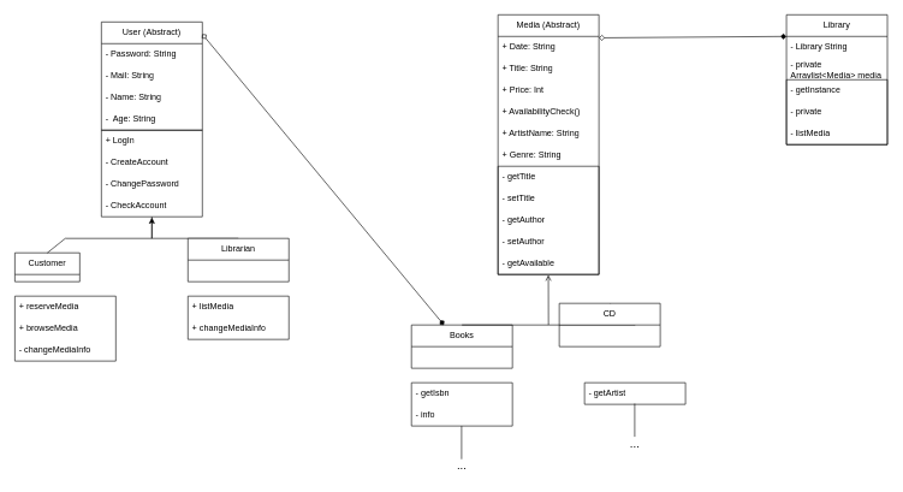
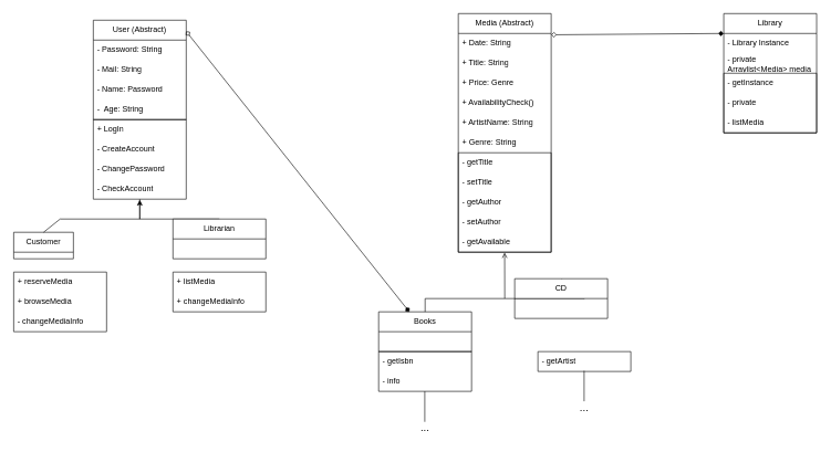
  <mxCell id="0" />
  <mxCell id="1" parent="0" />
  <mxCell id="2" value="User (Abstract)" style="swimlane;fontStyle=0;childLayout=stackLayout;horizontal=1;startSize=30;horizontalStack=0;resizeParent=1;resizeParentMax=0;resizeLast=0;collapsible=1;marginBottom=0;whiteSpace=wrap;html=1;" parent="1" vertex="1"><mxGeometry y="30" width="140" height="150" as="geometry" x="140" /></mxCell>
  <mxCell id="3" value="- Password: String" style="text;strokeColor=none;fillColor=none;align=left;verticalAlign=middle;spacingLeft=4;spacingRight=4;overflow=hidden;points=[[0,0.5],[1,0.5]];portConstraint=eastwest;rotatable=0;whiteSpace=wrap;html=1;" parent="2" vertex="1"><mxGeometry y="30" width="140" height="30" as="geometry" /></mxCell>
  <mxCell id="4" value="- Mail: String" style="text;strokeColor=none;fillColor=none;align=left;verticalAlign=middle;spacingLeft=4;spacingRight=4;overflow=hidden;points=[[0,0.5],[1,0.5]];portConstraint=eastwest;rotatable=0;whiteSpace=wrap;html=1;" parent="2" vertex="1"><mxGeometry y="60" width="140" height="30" as="geometry" /></mxCell>
- <mxCell id="5" value="- Name: String" style="text;strokeColor=none;fillColor=none;align=left;verticalAlign=middle;spacingLeft=4;spacingRight=4;overflow=hidden;points=[[0,0.5],[1,0.5]];portConstraint=eastwest;rotatable=0;whiteSpace=wrap;html=1;" parent="2" vertex="1"><mxGeometry y="90" width="140" height="30" as="geometry" /></mxCell>
+ <mxCell id="5" value="- Name: Password" style="text;strokeColor=none;fillColor=none;align=left;verticalAlign=middle;spacingLeft=4;spacingRight=4;overflow=hidden;points=[[0,0.5],[1,0.5]];portConstraint=eastwest;rotatable=0;whiteSpace=wrap;html=1;" parent="2" vertex="1"><mxGeometry y="90" width="140" height="30" as="geometry" /></mxCell>
  <mxCell id="6" value="-&amp;nbsp; Age: String" style="text;strokeColor=none;fillColor=none;align=left;verticalAlign=middle;spacingLeft=4;spacingRight=4;overflow=hidden;points=[[0,0.5],[1,0.5]];portConstraint=eastwest;rotatable=0;whiteSpace=wrap;html=1;" parent="2" vertex="1"><mxGeometry y="120" width="140" height="30" as="geometry" /></mxCell>
  <mxCell id="7" value="Media (Abstract)" style="swimlane;fontStyle=0;childLayout=stackLayout;horizontal=1;startSize=30;horizontalStack=0;resizeParent=1;resizeParentMax=0;resizeLast=0;collapsible=1;marginBottom=0;whiteSpace=wrap;html=1;" parent="1" vertex="1"><mxGeometry x="690" y="20" width="140" height="360" as="geometry" /></mxCell>
  <mxCell id="8" value="+ Date: String" style="text;strokeColor=none;fillColor=none;align=left;verticalAlign=middle;spacingLeft=4;spacingRight=4;overflow=hidden;points=[[0,0.5],[1,0.5]];portConstraint=eastwest;rotatable=0;whiteSpace=wrap;html=1;" parent="7" vertex="1"><mxGeometry y="30" width="140" height="30" as="geometry" /></mxCell>
  <mxCell id="9" value="+ Title: String" style="text;strokeColor=none;fillColor=none;align=left;verticalAlign=middle;spacingLeft=4;spacingRight=4;overflow=hidden;points=[[0,0.5],[1,0.5]];portConstraint=eastwest;rotatable=0;whiteSpace=wrap;html=1;" parent="7" vertex="1"><mxGeometry y="60" width="140" height="30" as="geometry" /></mxCell>
- <mxCell id="10" value="+ Price: Int" style="text;strokeColor=none;fillColor=none;align=left;verticalAlign=middle;spacingLeft=4;spacingRight=4;overflow=hidden;points=[[0,0.5],[1,0.5]];portConstraint=eastwest;rotatable=0;whiteSpace=wrap;html=1;" parent="7" vertex="1"><mxGeometry y="90" width="140" height="30" as="geometry" /></mxCell>
+ <mxCell id="10" value="+ Price: Genre" style="text;strokeColor=none;fillColor=none;align=left;verticalAlign=middle;spacingLeft=4;spacingRight=4;overflow=hidden;points=[[0,0.5],[1,0.5]];portConstraint=eastwest;rotatable=0;whiteSpace=wrap;html=1;" parent="7" vertex="1"><mxGeometry y="90" width="140" height="30" as="geometry" /></mxCell>
  <mxCell id="11" value="+ AvailabilityCheck()" style="text;strokeColor=none;fillColor=none;align=left;verticalAlign=middle;spacingLeft=4;spacingRight=4;overflow=hidden;points=[[0,0.5],[1,0.5]];portConstraint=eastwest;rotatable=0;whiteSpace=wrap;html=1;" parent="7" vertex="1"><mxGeometry y="120" width="140" height="30" as="geometry" /></mxCell>
  <mxCell id="12" value="+ ArtistName: String" style="text;strokeColor=none;fillColor=none;align=left;verticalAlign=middle;spacingLeft=4;spacingRight=4;overflow=hidden;points=[[0,0.5],[1,0.5]];portConstraint=eastwest;rotatable=0;whiteSpace=wrap;html=1;" parent="7" vertex="1"><mxGeometry y="150" width="140" height="30" as="geometry" /></mxCell>
  <mxCell id="13" value="+ Genre: String" style="text;strokeColor=none;fillColor=none;align=left;verticalAlign=middle;spacingLeft=4;spacingRight=4;overflow=hidden;points=[[0,0.5],[1,0.5]];portConstraint=eastwest;rotatable=0;whiteSpace=wrap;html=1;" parent="7" vertex="1"><mxGeometry y="180" width="140" height="30" as="geometry" /></mxCell>
  <mxCell id="14" value="" style="swimlane;fontStyle=0;childLayout=stackLayout;horizontal=1;startSize=0;horizontalStack=0;resizeParent=1;resizeParentMax=0;resizeLast=0;collapsible=1;marginBottom=0;whiteSpace=wrap;html=1;" parent="7" vertex="1"><mxGeometry y="210" width="140" height="150" as="geometry" /></mxCell>
  <mxCell id="15" value="- getTitle" style="text;strokeColor=none;fillColor=none;align=left;verticalAlign=middle;spacingLeft=4;spacingRight=4;overflow=hidden;points=[[0,0.5],[1,0.5]];portConstraint=eastwest;rotatable=0;whiteSpace=wrap;html=1;" parent="14" vertex="1"><mxGeometry width="140" height="30" as="geometry" /></mxCell>
  <mxCell id="16" value="- setTitle" style="text;strokeColor=none;fillColor=none;align=left;verticalAlign=middle;spacingLeft=4;spacingRight=4;overflow=hidden;points=[[0,0.5],[1,0.5]];portConstraint=eastwest;rotatable=0;whiteSpace=wrap;html=1;" parent="14" vertex="1"><mxGeometry y="30" width="140" height="30" as="geometry" /></mxCell>
  <mxCell id="17" value="- getAuthor" style="text;strokeColor=none;fillColor=none;align=left;verticalAlign=middle;spacingLeft=4;spacingRight=4;overflow=hidden;points=[[0,0.5],[1,0.5]];portConstraint=eastwest;rotatable=0;whiteSpace=wrap;html=1;" parent="14" vertex="1"><mxGeometry y="60" width="140" height="30" as="geometry" /></mxCell>
  <mxCell id="18" value="- setAuthor" style="text;strokeColor=none;fillColor=none;align=left;verticalAlign=middle;spacingLeft=4;spacingRight=4;overflow=hidden;points=[[0,0.5],[1,0.5]];portConstraint=eastwest;rotatable=0;whiteSpace=wrap;html=1;" parent="14" vertex="1"><mxGeometry y="90" width="140" height="30" as="geometry" /></mxCell>
  <mxCell id="19" value="- getAvailable" style="text;strokeColor=none;fillColor=none;align=left;verticalAlign=middle;spacingLeft=4;spacingRight=4;overflow=hidden;points=[[0,0.5],[1,0.5]];portConstraint=eastwest;rotatable=0;whiteSpace=wrap;html=1;" parent="14" vertex="1"><mxGeometry y="120" width="140" height="30" as="geometry" /></mxCell>
- <mxCell id="20" value="Books" style="swimlane;fontStyle=0;childLayout=stackLayout;horizontal=1;startSize=30;horizontalStack=0;resizeParent=1;resizeParentMax=0;resizeLast=0;collapsible=1;marginBottom=0;whiteSpace=wrap;html=1;" parent="1" vertex="1"><mxGeometry x="570" y="450" width="140" height="60" as="geometry" /></mxCell>
+ <mxCell id="20" value="Books" style="swimlane;fontStyle=0;childLayout=stackLayout;horizontal=1;startSize=30;horizontalStack=0;resizeParent=1;resizeParentMax=0;resizeLast=0;collapsible=1;marginBottom=0;whiteSpace=wrap;html=1;" parent="1" vertex="1"><mxGeometry x="570" y="470" width="140" height="60" as="geometry" /></mxCell>
  <mxCell id="21" value="" style="endArrow=open;html=1;rounded=0;exitX=0.5;exitY=0;exitDx=0;exitDy=0;entryX=0.499;entryY=1.022;entryDx=0;entryDy=0;entryPerimeter=0;" parent="1" source="20" target="19" edge="1"><mxGeometry width="50" height="50" relative="1" as="geometry"><mxPoint x="550" y="490" as="sourcePoint" /><mxPoint x="760" y="390" as="targetPoint" /><Array as="points"><mxPoint x="640" y="450" /><mxPoint x="760" y="450" /></Array></mxGeometry></mxCell>
  <mxCell id="22" value="" style="swimlane;fontStyle=0;childLayout=stackLayout;horizontal=1;startSize=0;horizontalStack=0;resizeParent=1;resizeParentMax=0;resizeLast=0;collapsible=1;marginBottom=0;whiteSpace=wrap;html=1;" parent="1" vertex="1"><mxGeometry x="570" y="530" width="140" height="60" as="geometry" /></mxCell>
  <mxCell id="23" value="- getIsbn" style="text;strokeColor=none;fillColor=none;align=left;verticalAlign=middle;spacingLeft=4;spacingRight=4;overflow=hidden;points=[[0,0.5],[1,0.5]];portConstraint=eastwest;rotatable=0;whiteSpace=wrap;html=1;" vertex="1" parent="22"><mxGeometry width="140" height="30" as="geometry" /></mxCell>
  <mxCell id="24" value="- info" style="text;strokeColor=none;fillColor=none;align=left;verticalAlign=middle;spacingLeft=4;spacingRight=4;overflow=hidden;points=[[0,0.5],[1,0.5]];portConstraint=eastwest;rotatable=0;whiteSpace=wrap;html=1;" vertex="1" parent="22"><mxGeometry y="30" width="140" height="30" as="geometry" /></mxCell>
  <mxCell id="25" value="" style="endArrow=none;html=1;rounded=0;exitX=0.5;exitY=0;exitDx=0;exitDy=0;" parent="1" source="26" edge="1"><mxGeometry width="50" height="50" relative="1" as="geometry"><mxPoint x="880" y="450" as="sourcePoint" /><mxPoint x="760" y="450" as="targetPoint" /><Array as="points"><mxPoint x="880" y="450" /><mxPoint x="760" y="450" /></Array></mxGeometry></mxCell>
  <mxCell id="26" value="CD" style="swimlane;fontStyle=0;childLayout=stackLayout;horizontal=1;startSize=30;horizontalStack=0;resizeParent=1;resizeParentMax=0;resizeLast=0;collapsible=1;marginBottom=0;whiteSpace=wrap;html=1;" parent="1" vertex="1"><mxGeometry x="775" y="420" width="140" height="60" as="geometry" /></mxCell>
  <mxCell id="27" value="" style="swimlane;fontStyle=0;childLayout=stackLayout;horizontal=1;startSize=0;horizontalStack=0;resizeParent=1;resizeParentMax=0;resizeLast=0;collapsible=1;marginBottom=0;whiteSpace=wrap;html=1;" parent="1" vertex="1"><mxGeometry x="810" y="530" width="140" height="30" as="geometry" /></mxCell>
  <mxCell id="28" value="- getArtist" style="text;strokeColor=none;fillColor=none;align=left;verticalAlign=middle;spacingLeft=4;spacingRight=4;overflow=hidden;points=[[0,0.5],[1,0.5]];portConstraint=eastwest;rotatable=0;whiteSpace=wrap;html=1;" vertex="1" parent="27"><mxGeometry width="140" height="30" as="geometry" /></mxCell>
  <mxCell id="29" value="Customer" style="swimlane;fontStyle=0;childLayout=stackLayout;horizontal=1;startSize=30;horizontalStack=0;resizeParent=1;resizeParentMax=0;resizeLast=0;collapsible=1;marginBottom=0;whiteSpace=wrap;html=1;" parent="1" vertex="1"><mxGeometry x="20" y="350" width="90" height="40" as="geometry" /></mxCell>
  <mxCell id="30" value="" style="endArrow=classic;html=1;rounded=0;entryX=0.497;entryY=1.027;entryDx=0;entryDy=0;entryPerimeter=0;exitX=0.5;exitY=0;exitDx=0;exitDy=0;" parent="1" source="29" edge="1"><mxGeometry width="50" height="50" relative="1" as="geometry"><mxPoint x="0" y="370" as="sourcePoint" /><mxPoint x="210" y="301" as="targetPoint" /><Array as="points"><mxPoint x="90" y="330" /><mxPoint x="210" y="330" /></Array></mxGeometry></mxCell>
  <mxCell id="31" value="" style="swimlane;fontStyle=0;childLayout=stackLayout;horizontal=1;startSize=0;horizontalStack=0;resizeParent=1;resizeParentMax=0;resizeLast=0;collapsible=1;marginBottom=0;whiteSpace=wrap;html=1;" parent="1" vertex="1"><mxGeometry x="20" y="410" width="140" height="90" as="geometry" /></mxCell>
  <mxCell id="32" value="+ reserveMedia" style="text;strokeColor=none;fillColor=none;align=left;verticalAlign=middle;spacingLeft=4;spacingRight=4;overflow=hidden;points=[[0,0.5],[1,0.5]];portConstraint=eastwest;rotatable=0;whiteSpace=wrap;html=1;" parent="31" vertex="1"><mxGeometry width="140" height="30" as="geometry" /></mxCell>
  <mxCell id="33" value="+ browseMedia" style="text;strokeColor=none;fillColor=none;align=left;verticalAlign=middle;spacingLeft=4;spacingRight=4;overflow=hidden;points=[[0,0.5],[1,0.5]];portConstraint=eastwest;rotatable=0;whiteSpace=wrap;html=1;" parent="31" vertex="1"><mxGeometry y="30" width="140" height="30" as="geometry" /></mxCell>
  <mxCell id="34" value="- changeMediaInfo" style="text;strokeColor=none;fillColor=none;align=left;verticalAlign=middle;spacingLeft=4;spacingRight=4;overflow=hidden;points=[[0,0.5],[1,0.5]];portConstraint=eastwest;rotatable=0;whiteSpace=wrap;html=1;" parent="31" vertex="1"><mxGeometry y="60" width="140" height="30" as="geometry" /></mxCell>
  <mxCell id="35" value="" style="endArrow=none;html=1;rounded=0;exitX=0.5;exitY=0;exitDx=0;exitDy=0;" parent="1" source="36" edge="1"><mxGeometry width="50" height="50" relative="1" as="geometry"><mxPoint x="330" y="330" as="sourcePoint" /><mxPoint x="210" y="300" as="targetPoint" /><Array as="points"><mxPoint x="330" y="330" /><mxPoint x="210" y="330" /></Array></mxGeometry></mxCell>
  <mxCell id="36" value="Librarian" style="swimlane;fontStyle=0;childLayout=stackLayout;horizontal=1;startSize=30;horizontalStack=0;resizeParent=1;resizeParentMax=0;resizeLast=0;collapsible=1;marginBottom=0;whiteSpace=wrap;html=1;" parent="1" vertex="1"><mxGeometry x="260" y="330" width="140" height="60" as="geometry" /></mxCell>
  <mxCell id="37" value="" style="swimlane;fontStyle=0;childLayout=stackLayout;horizontal=1;startSize=0;horizontalStack=0;resizeParent=1;resizeParentMax=0;resizeLast=0;collapsible=1;marginBottom=0;whiteSpace=wrap;html=1;" parent="1" vertex="1"><mxGeometry x="260" y="410" width="140" height="60" as="geometry" /></mxCell>
  <mxCell id="38" value="+ listMedia" style="text;strokeColor=none;fillColor=none;align=left;verticalAlign=middle;spacingLeft=4;spacingRight=4;overflow=hidden;points=[[0,0.5],[1,0.5]];portConstraint=eastwest;rotatable=0;whiteSpace=wrap;html=1;" parent="37" vertex="1"><mxGeometry width="140" height="30" as="geometry" /></mxCell>
  <mxCell id="39" value="+ changeMediaInfo" style="text;strokeColor=none;fillColor=none;align=left;verticalAlign=middle;spacingLeft=4;spacingRight=4;overflow=hidden;points=[[0,0.5],[1,0.5]];portConstraint=eastwest;rotatable=0;whiteSpace=wrap;html=1;" parent="37" vertex="1"><mxGeometry y="30" width="140" height="30" as="geometry" /></mxCell>
  <mxCell id="40" value="" style="endArrow=diamond;html=1;rounded=0;exitX=0.999;exitY=0.112;exitDx=0;exitDy=0;exitPerimeter=0;startArrow=diamond;startFill=0;endFill=1;" parent="1" source="2" target="20" edge="1"><mxGeometry width="50" height="50" relative="1" as="geometry"><mxPoint x="440" y="290" as="sourcePoint" /><mxPoint x="490" y="240" as="targetPoint" /></mxGeometry></mxCell>
  <mxCell id="41" value="" style="endArrow=none;html=1;rounded=0;exitX=0.5;exitY=1.061;exitDx=0;exitDy=0;exitPerimeter=0;" parent="1" edge="1"><mxGeometry width="50" height="50" relative="1" as="geometry"><mxPoint x="879.63" y="559" as="sourcePoint" /><mxPoint x="879.63" y="605" as="targetPoint" /></mxGeometry></mxCell>
  <mxCell id="42" value="&lt;font style=&quot;font-size: 16px;&quot;&gt;...&lt;/font&gt;" style="text;html=1;strokeColor=none;fillColor=none;align=center;verticalAlign=middle;whiteSpace=wrap;rounded=0;" parent="1" vertex="1"><mxGeometry x="850" y="600" width="60" height="30" as="geometry" /></mxCell>
  <mxCell id="43" value="" style="endArrow=none;html=1;rounded=0;exitX=0.5;exitY=1.061;exitDx=0;exitDy=0;exitPerimeter=0;" parent="1" edge="1"><mxGeometry width="50" height="50" relative="1" as="geometry"><mxPoint x="639.5" y="590" as="sourcePoint" /><mxPoint x="639.5" y="636" as="targetPoint" /></mxGeometry></mxCell>
  <mxCell id="44" value="&lt;font style=&quot;font-size: 16px;&quot;&gt;...&lt;/font&gt;" style="text;html=1;strokeColor=none;fillColor=none;align=center;verticalAlign=middle;whiteSpace=wrap;rounded=0;" parent="1" vertex="1"><mxGeometry x="610" y="630" width="60" height="30" as="geometry" /></mxCell>
  <mxCell id="45" value="" style="swimlane;fontStyle=0;childLayout=stackLayout;horizontal=1;startSize=0;horizontalStack=0;resizeParent=1;resizeParentMax=0;resizeLast=0;collapsible=1;marginBottom=0;whiteSpace=wrap;html=1;align=left;" parent="1" vertex="1"><mxGeometry y="180" width="140" height="120" as="geometry" x="140"><mxRectangle y="360" width="140" height="30" as="alternateBounds" /></mxGeometry></mxCell>
  <mxCell id="46" value="+ LogIn" style="text;strokeColor=none;fillColor=none;align=left;verticalAlign=middle;spacingLeft=4;spacingRight=4;overflow=hidden;points=[[0,0.5],[1,0.5]];portConstraint=eastwest;rotatable=0;whiteSpace=wrap;html=1;" parent="45" vertex="1"><mxGeometry width="140" height="30" as="geometry" /></mxCell>
  <mxCell id="47" value="- CreateAccount" style="text;strokeColor=none;fillColor=none;align=left;verticalAlign=middle;spacingLeft=4;spacingRight=4;overflow=hidden;points=[[0,0.5],[1,0.5]];portConstraint=eastwest;rotatable=0;whiteSpace=wrap;html=1;" parent="45" vertex="1"><mxGeometry y="30" width="140" height="30" as="geometry" /></mxCell>
  <mxCell id="48" value="- ChangePassword" style="text;strokeColor=none;fillColor=none;align=left;verticalAlign=middle;spacingLeft=4;spacingRight=4;overflow=hidden;points=[[0,0.5],[1,0.5]];portConstraint=eastwest;rotatable=0;whiteSpace=wrap;html=1;" parent="45" vertex="1"><mxGeometry y="60" width="140" height="30" as="geometry" /></mxCell>
  <mxCell id="49" value="- CheckAccount" style="text;strokeColor=none;fillColor=none;align=left;verticalAlign=middle;spacingLeft=4;spacingRight=4;overflow=hidden;points=[[0,0.5],[1,0.5]];portConstraint=eastwest;rotatable=0;whiteSpace=wrap;html=1;" parent="45" vertex="1"><mxGeometry y="90" width="140" height="30" as="geometry" /></mxCell>
  <mxCell id="50" value="Library" style="swimlane;fontStyle=0;childLayout=stackLayout;horizontal=1;startSize=30;horizontalStack=0;resizeParent=1;resizeParentMax=0;resizeLast=0;collapsible=1;marginBottom=0;whiteSpace=wrap;html=1;" vertex="1" parent="1"><mxGeometry x="1090" y="20" width="140" height="180" as="geometry" /></mxCell>
- <mxCell id="51" value="- Library String" style="text;strokeColor=none;fillColor=none;align=left;verticalAlign=middle;spacingLeft=4;spacingRight=4;overflow=hidden;points=[[0,0.5],[1,0.5]];portConstraint=eastwest;rotatable=0;whiteSpace=wrap;html=1;" vertex="1" parent="50"><mxGeometry y="30" width="140" height="30" as="geometry" /></mxCell>
+ <mxCell id="51" value="- Library Instance" style="text;strokeColor=none;fillColor=none;align=left;verticalAlign=middle;spacingLeft=4;spacingRight=4;overflow=hidden;points=[[0,0.5],[1,0.5]];portConstraint=eastwest;rotatable=0;whiteSpace=wrap;html=1;" vertex="1" parent="50"><mxGeometry y="30" width="140" height="30" as="geometry" /></mxCell>
  <mxCell id="52" value="- private Arraylist&amp;lt;Media&amp;gt; media" style="text;strokeColor=none;fillColor=none;align=left;verticalAlign=middle;spacingLeft=4;spacingRight=4;overflow=hidden;points=[[0,0.5],[1,0.5]];portConstraint=eastwest;rotatable=0;whiteSpace=wrap;html=1;" vertex="1" parent="50"><mxGeometry y="60" width="140" height="30" as="geometry" /></mxCell>
  <mxCell id="53" value="" style="swimlane;fontStyle=0;childLayout=stackLayout;horizontal=1;startSize=0;horizontalStack=0;resizeParent=1;resizeParentMax=0;resizeLast=0;collapsible=1;marginBottom=0;whiteSpace=wrap;html=1;" vertex="1" parent="50"><mxGeometry y="90" width="140" height="90" as="geometry" /></mxCell>
  <mxCell id="54" value="- getInstance" style="text;strokeColor=none;fillColor=none;align=left;verticalAlign=middle;spacingLeft=4;spacingRight=4;overflow=hidden;points=[[0,0.5],[1,0.5]];portConstraint=eastwest;rotatable=0;whiteSpace=wrap;html=1;" vertex="1" parent="53"><mxGeometry width="140" height="30" as="geometry" /></mxCell>
  <mxCell id="55" value="- private" style="text;strokeColor=none;fillColor=none;align=left;verticalAlign=middle;spacingLeft=4;spacingRight=4;overflow=hidden;points=[[0,0.5],[1,0.5]];portConstraint=eastwest;rotatable=0;whiteSpace=wrap;html=1;" vertex="1" parent="53"><mxGeometry y="30" width="140" height="30" as="geometry" /></mxCell>
  <mxCell id="56" value="- listMedia" style="text;strokeColor=none;fillColor=none;align=left;verticalAlign=middle;spacingLeft=4;spacingRight=4;overflow=hidden;points=[[0,0.5],[1,0.5]];portConstraint=eastwest;rotatable=0;whiteSpace=wrap;html=1;" vertex="1" parent="53"><mxGeometry y="60" width="140" height="30" as="geometry" /></mxCell>
  <mxCell id="57" value="" style="endArrow=diamond;html=1;rounded=0;exitX=0.999;exitY=0.112;exitDx=0;exitDy=0;exitPerimeter=0;startArrow=diamond;startFill=0;endFill=1;" edge="1" parent="1"><mxGeometry width="50" height="50" relative="1" as="geometry"><mxPoint x="830" y="52" as="sourcePoint" /><mxPoint x="1090" y="50" as="targetPoint" /></mxGeometry></mxCell>
